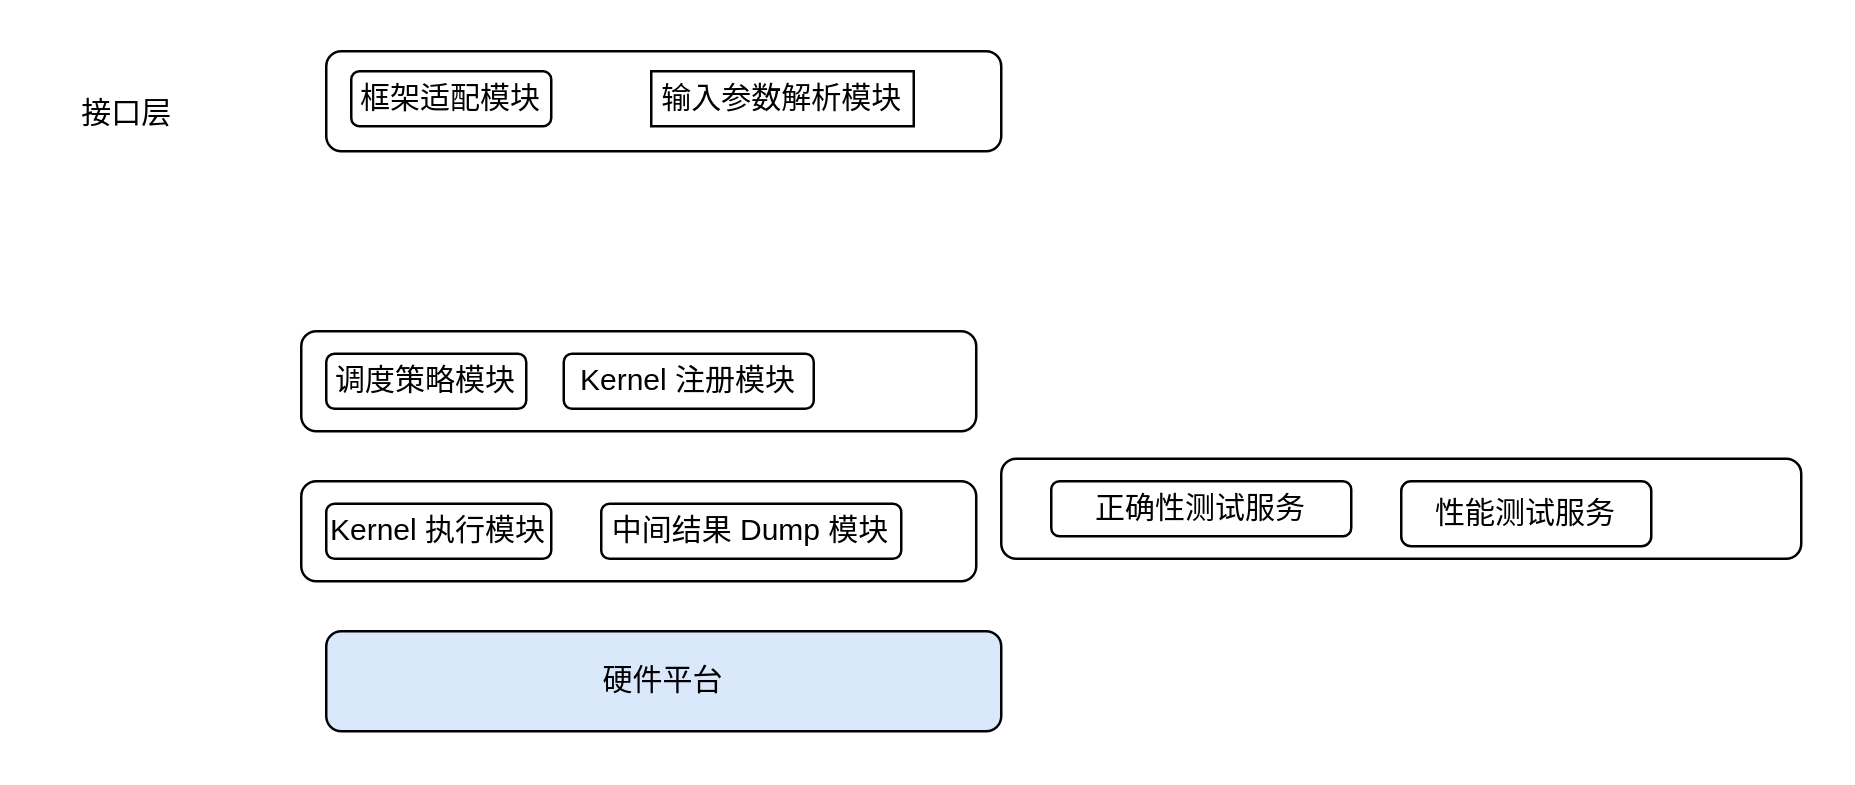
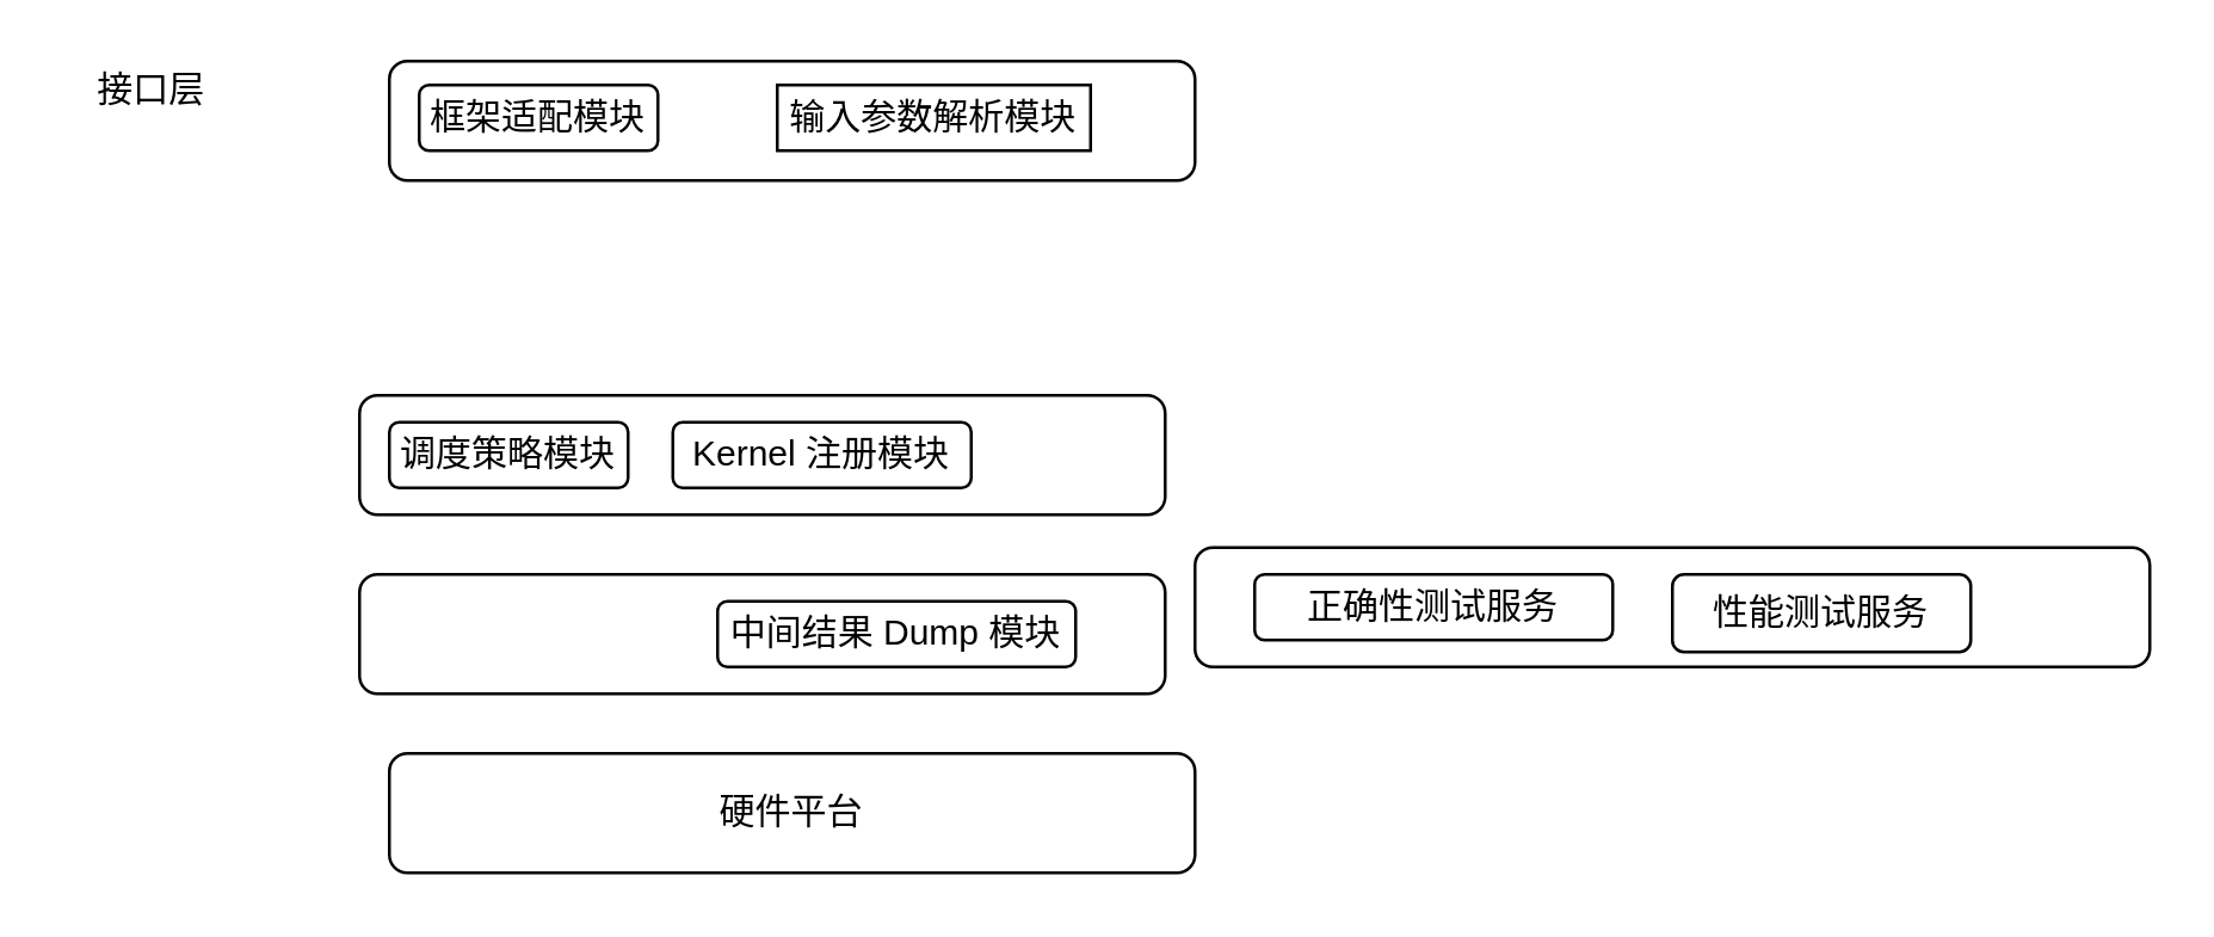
  <mxCell id="0" />
  <mxCell id="1" parent="0" />
  <mxCell id="2" value="" style="rounded=1;whiteSpace=wrap;html=1;" vertex="1" parent="1"><mxGeometry x="130" y="20" width="270" height="40" as="geometry" /></mxCell>
- <mxCell id="3" value="接口层" style="text;html=1;align=center;verticalAlign=middle;resizable=0;points=[];autosize=1;strokeColor=none;fillColor=none;" vertex="1" parent="1"><mxGeometry x="20" y="30" width="60" height="30" as="geometry" /></mxCell>
+ <mxCell id="3" value="接口层" style="text;html=1;align=center;verticalAlign=middle;resizable=0;points=[];autosize=1;strokeColor=none;fillColor=none;" vertex="1" parent="1"><mxGeometry x="20" y="15" width="60" height="30" as="geometry" /></mxCell>
  <mxCell id="4" value="框架适配模块" style="rounded=1;whiteSpace=wrap;html=1;" vertex="1" parent="1"><mxGeometry x="140" y="28" width="80" height="22" as="geometry" /></mxCell>
  <mxCell id="5" value="输入参数解析模块" style="whiteSpace=wrap;html=1;rounded=0;" vertex="1" parent="1"><mxGeometry x="260" y="28" width="105" height="22" as="geometry" /></mxCell>
  <mxCell id="6" value="" style="rounded=1;whiteSpace=wrap;html=1;" vertex="1" parent="1"><mxGeometry x="120" y="132" width="270" height="40" as="geometry" /></mxCell>
  <mxCell id="7" value="调度策略模块" style="rounded=1;whiteSpace=wrap;html=1;" vertex="1" parent="1"><mxGeometry x="130" y="141" width="80" height="22" as="geometry" /></mxCell>
  <mxCell id="8" value="Kernel 注册模块" style="rounded=1;whiteSpace=wrap;html=1;" vertex="1" parent="1"><mxGeometry x="225" y="141" width="100" height="22" as="geometry" /></mxCell>
  <mxCell id="9" value="" style="rounded=1;whiteSpace=wrap;html=1;" vertex="1" parent="1"><mxGeometry x="120" y="192" width="270" height="40" as="geometry" /></mxCell>
- <mxCell id="10" value="Kernel 执行模块" style="rounded=1;whiteSpace=wrap;html=1;" vertex="1" parent="1"><mxGeometry x="130" y="201" width="90" height="22" as="geometry" /></mxCell>
  <mxCell id="11" value="中间结果 Dump 模块" style="rounded=1;whiteSpace=wrap;html=1;" vertex="1" parent="1"><mxGeometry x="240" y="201" width="120" height="22" as="geometry" /></mxCell>
- <mxCell id="12" value="硬件平台" style="rounded=1;whiteSpace=wrap;html=1;fillColor=#dae8fc;" vertex="1" parent="1"><mxGeometry x="130" y="252" width="270" height="40" as="geometry" /></mxCell>
+ <mxCell id="12" value="硬件平台" style="rounded=1;whiteSpace=wrap;html=1;" vertex="1" parent="1"><mxGeometry x="130" y="252" width="270" height="40" as="geometry" /></mxCell>
  <mxCell id="13" value="" style="rounded=1;whiteSpace=wrap;html=1;" vertex="1" parent="1"><mxGeometry x="400" y="183" width="320" height="40" as="geometry" /></mxCell>
  <mxCell id="14" value="正确性测试服务" style="rounded=1;whiteSpace=wrap;html=1;" vertex="1" parent="1"><mxGeometry x="420" y="192" width="120" height="22" as="geometry" /></mxCell>
  <mxCell id="15" value="性能测试服务" style="rounded=1;whiteSpace=wrap;html=1;" vertex="1" parent="1"><mxGeometry x="560" y="192" width="100" height="26" as="geometry" /></mxCell>
